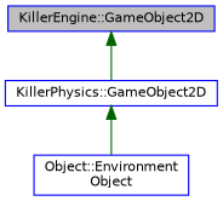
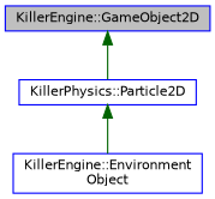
  digraph {
    node [color=blue fillcolor=white fontname=Helvetica fontsize=10 shape=record style=filled]
    edge [color=darkgreen dir=back fontname=Helvetica fontsize=10 labelfontname=Helvetica labelfontsize=10 style=solid]
    n1 [fillcolor=grey75 fontcolor=black height=0.2 label="KillerEngine::GameObject2D" width=0.4]
-   n2 [height=0.2 label="KillerPhysics::GameObject2D" width=0.4]
-   n3 [height=0.2 label="Object::Environment\lObject" width=0.4]
+   n2 [height=0.2 label="KillerPhysics::Particle2D" width=0.4]
+   n3 [height=0.2 label="KillerEngine::Environment\lObject" width=0.4]
    n1 -> n2
    n2 -> n3
  }
